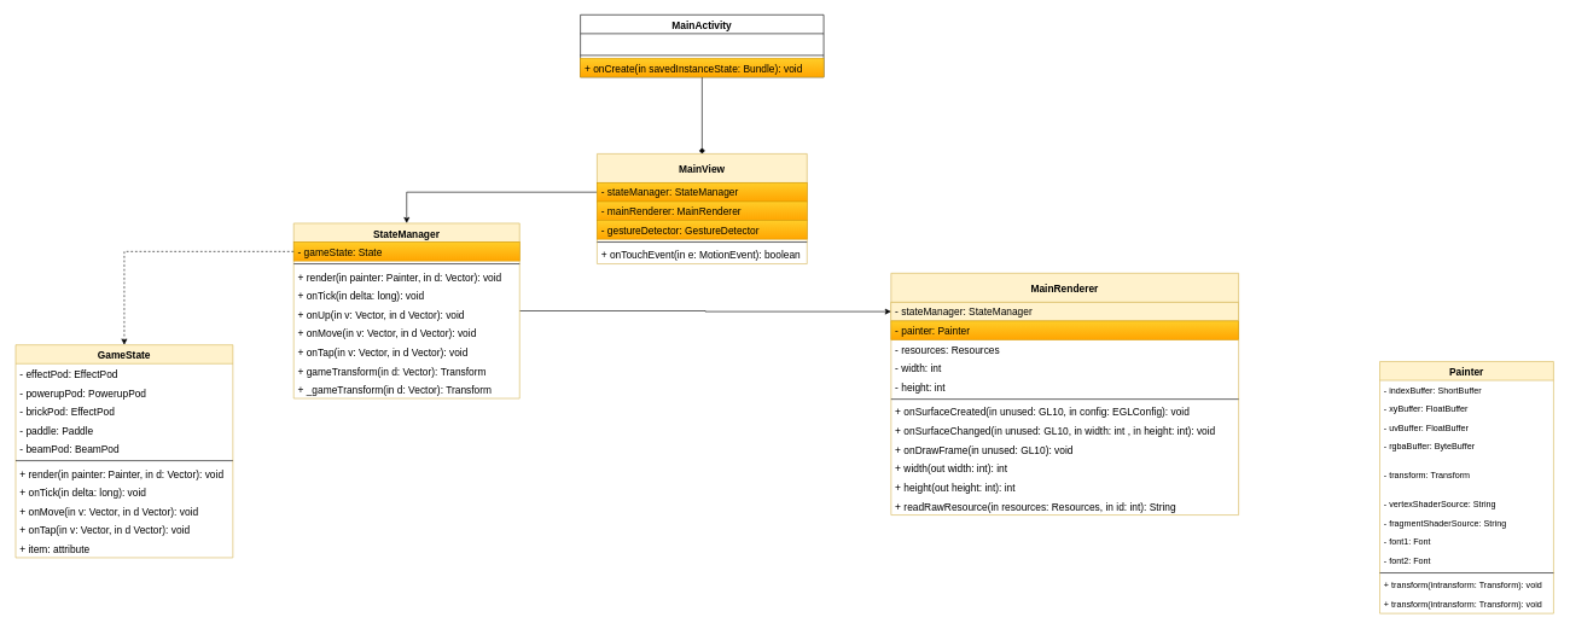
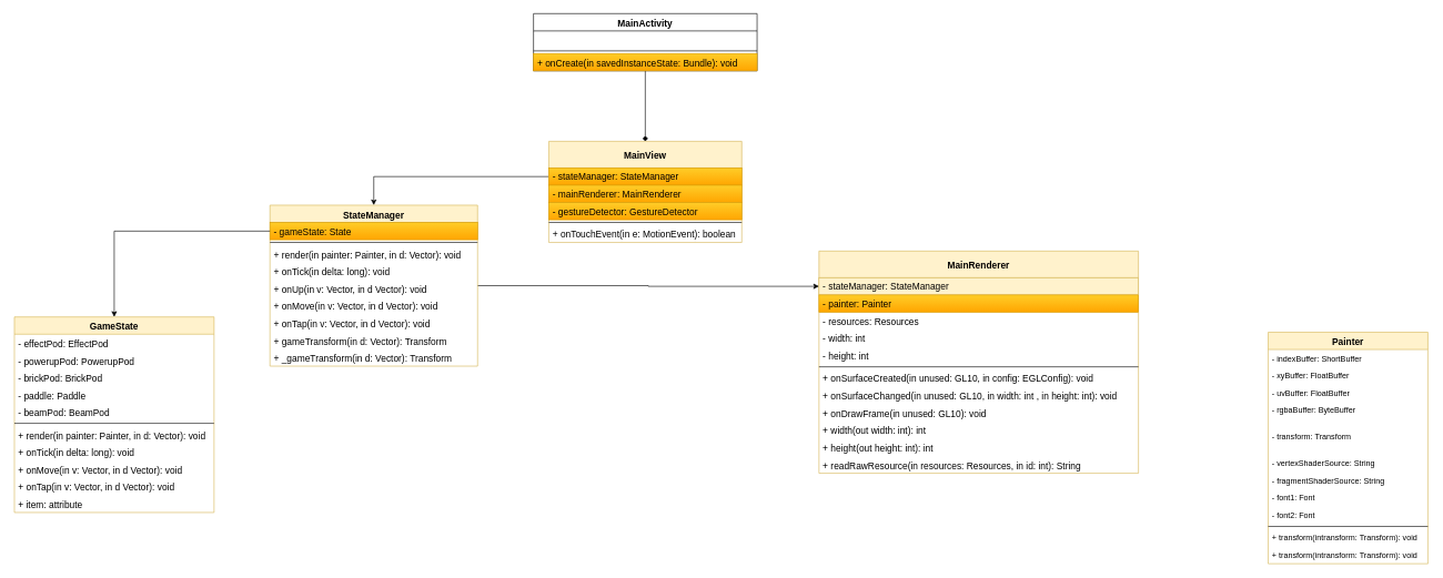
  <mxCell id="0" />
  <mxCell id="1" parent="0" />
  <mxCell id="2" style="edgeStyle=orthogonalEdgeStyle;rounded=0;orthogonalLoop=1;jettySize=auto;html=1;entryX=0.5;entryY=0;entryDx=0;entryDy=0;fontSize=14;fontColor=#000000;exitX=0;exitY=0.5;exitDx=0;exitDy=0;" edge="1" parent="1" source="4" target="29"><mxGeometry relative="1" as="geometry" /></mxCell>
  <mxCell id="3" value="MainView" style="swimlane;fontStyle=1;align=center;verticalAlign=middle;childLayout=stackLayout;horizontal=1;startSize=40;horizontalStack=0;resizeParent=1;resizeLast=0;collapsible=1;marginBottom=0;shadow=0;strokeWidth=1;fontSize=14;fillColor=#fff2cc;strokeColor=#d6b656;" parent="1" vertex="1"><mxGeometry x="823" y="212" width="290" height="152" as="geometry"><mxRectangle x="280" y="120" width="160" height="26" as="alternateBounds" /></mxGeometry></mxCell>
  <mxCell id="4" value="- stateManager: StateManager" style="text;align=left;verticalAlign=middle;spacingLeft=4;spacingRight=4;overflow=hidden;rotatable=0;points=[[0,0.5],[1,0.5]];portConstraint=eastwest;fontSize=14;fillColor=#ffcd28;strokeColor=#d79b00;gradientColor=#ffa500;" parent="3" vertex="1"><mxGeometry y="40" width="290" height="26" as="geometry" /></mxCell>
  <mxCell id="5" value="- mainRenderer: MainRenderer" style="text;align=left;verticalAlign=middle;spacingLeft=4;spacingRight=4;overflow=hidden;rotatable=0;points=[[0,0.5],[1,0.5]];portConstraint=eastwest;shadow=0;html=0;fontSize=14;strokeColor=#d79b00;fillColor=#ffcd28;gradientColor=#ffa500;" parent="3" vertex="1"><mxGeometry y="66" width="290" height="26" as="geometry" /></mxCell>
  <mxCell id="6" value="- gestureDetector: GestureDetector" style="text;align=left;verticalAlign=middle;spacingLeft=4;spacingRight=4;overflow=hidden;rotatable=0;points=[[0,0.5],[1,0.5]];portConstraint=eastwest;shadow=0;html=0;fontSize=14;strokeColor=#d79b00;fillColor=#ffcd28;gradientColor=#ffa500;" parent="3" vertex="1"><mxGeometry y="92" width="290" height="26" as="geometry" /></mxCell>
  <mxCell id="7" value="" style="line;html=1;strokeWidth=1;align=left;verticalAlign=middle;spacingTop=-1;spacingLeft=3;spacingRight=3;rotatable=0;labelPosition=right;points=[];portConstraint=eastwest;" parent="3" vertex="1"><mxGeometry y="118" width="290" height="8" as="geometry" /></mxCell>
  <mxCell id="8" value="+ onTouchEvent(in e: MotionEvent): boolean" style="text;align=left;verticalAlign=middle;spacingLeft=4;spacingRight=4;overflow=hidden;rotatable=0;points=[[0,0.5],[1,0.5]];portConstraint=eastwest;fontSize=14;" parent="3" vertex="1"><mxGeometry y="126" width="290" height="26" as="geometry" /></mxCell>
  <mxCell id="9" style="edgeStyle=orthogonalEdgeStyle;orthogonalLoop=1;jettySize=auto;html=1;exitX=1;exitY=0.5;exitDx=0;exitDy=0;" edge="1" parent="3" source="6" target="6"><mxGeometry relative="1" as="geometry" /></mxCell>
  <mxCell id="10" value="MainRenderer" style="swimlane;fontStyle=1;align=center;verticalAlign=middle;childLayout=stackLayout;horizontal=1;startSize=40;horizontalStack=0;resizeParent=1;resizeParentMax=0;resizeLast=0;collapsible=1;marginBottom=0;fontSize=14;shadow=0;glass=0;swimlaneLine=1;swimlaneFillColor=none;fillColor=#fff2cc;strokeColor=#d6b656;" vertex="1" parent="1"><mxGeometry x="1229" y="377" width="480" height="334" as="geometry" /></mxCell>
  <mxCell id="11" value="- stateManager: StateManager" style="text;strokeColor=#d6b656;fillColor=#fff2cc;align=left;verticalAlign=middle;spacingLeft=4;spacingRight=4;overflow=hidden;rotatable=0;points=[[0,0.5],[1,0.5]];portConstraint=eastwest;shadow=0;glass=0;fontSize=14;" vertex="1" parent="10"><mxGeometry y="40" width="480" height="26" as="geometry" /></mxCell>
  <mxCell id="12" value="- painter: Painter" style="text;strokeColor=#d79b00;fillColor=#ffcd28;align=left;verticalAlign=middle;spacingLeft=4;spacingRight=4;overflow=hidden;rotatable=0;points=[[0,0.5],[1,0.5]];portConstraint=eastwest;shadow=0;glass=0;fontSize=14;gradientColor=#ffa500;" vertex="1" parent="10"><mxGeometry y="66" width="480" height="26" as="geometry" /></mxCell>
  <mxCell id="13" value="- resources: Resources" style="text;strokeColor=none;fillColor=none;align=left;verticalAlign=middle;spacingLeft=4;spacingRight=4;overflow=hidden;rotatable=0;points=[[0,0.5],[1,0.5]];portConstraint=eastwest;shadow=0;glass=0;fontSize=14;" vertex="1" parent="10"><mxGeometry y="92" width="480" height="26" as="geometry" /></mxCell>
  <mxCell id="14" value="- width: int" style="text;strokeColor=none;fillColor=none;align=left;verticalAlign=middle;spacingLeft=4;spacingRight=4;overflow=hidden;rotatable=0;points=[[0,0.5],[1,0.5]];portConstraint=eastwest;shadow=0;glass=0;fontSize=14;" vertex="1" parent="10"><mxGeometry y="118" width="480" height="26" as="geometry" /></mxCell>
  <mxCell id="15" value="- height: int" style="text;strokeColor=none;fillColor=none;align=left;verticalAlign=middle;spacingLeft=4;spacingRight=4;overflow=hidden;rotatable=0;points=[[0,0.5],[1,0.5]];portConstraint=eastwest;shadow=0;glass=0;fontSize=14;" vertex="1" parent="10"><mxGeometry y="144" width="480" height="26" as="geometry" /></mxCell>
  <mxCell id="16" value="" style="line;strokeWidth=1;fillColor=none;align=left;verticalAlign=middle;spacingTop=-1;spacingLeft=3;spacingRight=3;rotatable=0;labelPosition=right;points=[];portConstraint=eastwest;" vertex="1" parent="10"><mxGeometry y="170" width="480" height="8" as="geometry" /></mxCell>
  <mxCell id="17" value="+ onSurfaceCreated(in unused: GL10, in config: EGLConfig): void" style="text;strokeColor=none;fillColor=none;align=left;verticalAlign=middle;spacingLeft=4;spacingRight=4;overflow=hidden;rotatable=0;points=[[0,0.5],[1,0.5]];portConstraint=eastwest;fontSize=14;" vertex="1" parent="10"><mxGeometry y="178" width="480" height="26" as="geometry" /></mxCell>
  <mxCell id="18" value="+ onSurfaceChanged(in unused: GL10, in width: int , in height: int): void" style="text;strokeColor=none;fillColor=none;align=left;verticalAlign=top;spacingLeft=4;spacingRight=4;overflow=hidden;rotatable=0;points=[[0,0.5],[1,0.5]];portConstraint=eastwest;shadow=0;glass=0;fontSize=14;fontStyle=0;" vertex="1" parent="10"><mxGeometry y="204" width="480" height="26" as="geometry" /></mxCell>
  <mxCell id="19" value="+ onDrawFrame(in unused: GL10): void" style="text;strokeColor=none;fillColor=none;align=left;verticalAlign=top;spacingLeft=4;spacingRight=4;overflow=hidden;rotatable=0;points=[[0,0.5],[1,0.5]];portConstraint=eastwest;shadow=0;glass=0;fontSize=14;fontColor=#000000;" vertex="1" parent="10"><mxGeometry y="230" width="480" height="26" as="geometry" /></mxCell>
  <mxCell id="20" value="+ width(out width: int): int" style="text;strokeColor=none;fillColor=none;align=left;verticalAlign=top;spacingLeft=4;spacingRight=4;overflow=hidden;rotatable=0;points=[[0,0.5],[1,0.5]];portConstraint=eastwest;shadow=0;glass=0;fontSize=14;fontColor=#000000;" vertex="1" parent="10"><mxGeometry y="256" width="480" height="26" as="geometry" /></mxCell>
  <mxCell id="21" value="+ height(out height: int): int" style="text;strokeColor=none;fillColor=none;align=left;verticalAlign=top;spacingLeft=4;spacingRight=4;overflow=hidden;rotatable=0;points=[[0,0.5],[1,0.5]];portConstraint=eastwest;shadow=0;glass=0;fontSize=14;fontColor=#000000;" vertex="1" parent="10"><mxGeometry y="282" width="480" height="26" as="geometry" /></mxCell>
  <mxCell id="22" value="+ readRawResource(in resources: Resources, in id: int): String" style="text;strokeColor=none;fillColor=none;align=left;verticalAlign=top;spacingLeft=4;spacingRight=4;overflow=hidden;rotatable=0;points=[[0,0.5],[1,0.5]];portConstraint=eastwest;shadow=0;glass=0;fontSize=14;fontColor=#000000;" vertex="1" parent="10"><mxGeometry y="308" width="480" height="26" as="geometry" /></mxCell>
  <mxCell id="23" style="edgeStyle=orthogonalEdgeStyle;rounded=0;orthogonalLoop=1;jettySize=auto;html=1;entryX=0.5;entryY=0;entryDx=0;entryDy=0;fontSize=14;fontColor=#000000;endArrow=diamond;" edge="1" parent="1" source="24" target="3"><mxGeometry relative="1" as="geometry" /></mxCell>
  <mxCell id="24" value="MainActivity" style="swimlane;fontStyle=1;align=center;verticalAlign=top;childLayout=stackLayout;horizontal=1;startSize=26;horizontalStack=0;resizeParent=1;resizeParentMax=0;resizeLast=0;collapsible=1;marginBottom=0;shadow=0;glass=0;fontSize=14;fontColor=#000000;fillColor=#ffffff;gradientColor=none;" vertex="1" parent="1"><mxGeometry x="800" y="20" width="336" height="86" as="geometry" /></mxCell>
  <mxCell id="25" value=" " style="text;strokeColor=none;fillColor=none;align=left;verticalAlign=top;spacingLeft=4;spacingRight=4;overflow=hidden;rotatable=0;points=[[0,0.5],[1,0.5]];portConstraint=eastwest;shadow=0;glass=0;fontSize=14;fontColor=#000000;" vertex="1" parent="24"><mxGeometry y="26" width="336" height="26" as="geometry" /></mxCell>
  <mxCell id="26" value="" style="line;strokeWidth=1;fillColor=none;align=left;verticalAlign=middle;spacingTop=-1;spacingLeft=3;spacingRight=3;rotatable=0;labelPosition=right;points=[];portConstraint=eastwest;" vertex="1" parent="24"><mxGeometry y="52" width="336" height="8" as="geometry" /></mxCell>
  <mxCell id="27" value="+ onCreate(in savedInstanceState: Bundle): void" style="text;strokeColor=#d79b00;fillColor=#ffcd28;align=left;verticalAlign=top;spacingLeft=4;spacingRight=4;overflow=hidden;rotatable=0;points=[[0,0.5],[1,0.5]];portConstraint=eastwest;fontSize=14;gradientColor=#ffa500;" vertex="1" parent="24"><mxGeometry y="60" width="336" height="26" as="geometry" /></mxCell>
  <mxCell id="28" style="edgeStyle=orthogonalEdgeStyle;rounded=0;orthogonalLoop=1;jettySize=auto;html=1;entryX=0;entryY=0.5;entryDx=0;entryDy=0;fontSize=14;fontColor=#000000;" edge="1" parent="1" source="29" target="11"><mxGeometry relative="1" as="geometry" /></mxCell>
  <mxCell id="29" value="StateManager" style="swimlane;fontStyle=1;align=center;verticalAlign=top;childLayout=stackLayout;horizontal=1;startSize=26;horizontalStack=0;resizeParent=1;resizeParentMax=0;resizeLast=0;collapsible=1;marginBottom=0;shadow=0;glass=0;fontSize=14;fillColor=#fff2cc;strokeColor=#d6b656;" vertex="1" parent="1"><mxGeometry x="404" y="308" width="312" height="242" as="geometry" /></mxCell>
  <mxCell id="30" value="- gameState: State" style="text;strokeColor=#d79b00;fillColor=#ffcd28;align=left;verticalAlign=top;spacingLeft=4;spacingRight=4;overflow=hidden;rotatable=0;points=[[0,0.5],[1,0.5]];portConstraint=eastwest;fontSize=14;gradientColor=#ffa500;" vertex="1" parent="29"><mxGeometry y="26" width="312" height="26" as="geometry" /></mxCell>
  <mxCell id="31" value="" style="line;strokeWidth=1;fillColor=none;align=left;verticalAlign=middle;spacingTop=-1;spacingLeft=3;spacingRight=3;rotatable=0;labelPosition=right;points=[];portConstraint=eastwest;" vertex="1" parent="29"><mxGeometry y="52" width="312" height="8" as="geometry" /></mxCell>
  <mxCell id="32" value="+ render(in painter: Painter, in d: Vector): void" style="text;strokeColor=none;fillColor=none;align=left;verticalAlign=top;spacingLeft=4;spacingRight=4;overflow=hidden;rotatable=0;points=[[0,0.5],[1,0.5]];portConstraint=eastwest;fontSize=14;" vertex="1" parent="29"><mxGeometry y="60" width="312" height="26" as="geometry" /></mxCell>
  <mxCell id="33" value="+ onTick(in delta: long): void" style="text;strokeColor=none;fillColor=none;align=left;verticalAlign=top;spacingLeft=4;spacingRight=4;overflow=hidden;rotatable=0;points=[[0,0.5],[1,0.5]];portConstraint=eastwest;shadow=0;glass=0;fontSize=14;fontColor=#000000;" vertex="1" parent="29"><mxGeometry y="86" width="312" height="26" as="geometry" /></mxCell>
  <mxCell id="34" value="+ onUp(in v: Vector, in d Vector): void" style="text;strokeColor=none;fillColor=none;align=left;verticalAlign=top;spacingLeft=4;spacingRight=4;overflow=hidden;rotatable=0;points=[[0,0.5],[1,0.5]];portConstraint=eastwest;shadow=0;glass=0;fontSize=14;fontColor=#000000;" vertex="1" parent="29"><mxGeometry y="112" width="312" height="26" as="geometry" /></mxCell>
  <mxCell id="35" value="+ onMove(in v: Vector, in d Vector): void" style="text;strokeColor=none;fillColor=none;align=left;verticalAlign=top;spacingLeft=4;spacingRight=4;overflow=hidden;rotatable=0;points=[[0,0.5],[1,0.5]];portConstraint=eastwest;shadow=0;glass=0;fontSize=14;fontColor=#000000;" vertex="1" parent="29"><mxGeometry y="138" width="312" height="26" as="geometry" /></mxCell>
  <mxCell id="36" value="+ onTap(in v: Vector, in d Vector): void" style="text;strokeColor=none;fillColor=none;align=left;verticalAlign=top;spacingLeft=4;spacingRight=4;overflow=hidden;rotatable=0;points=[[0,0.5],[1,0.5]];portConstraint=eastwest;shadow=0;glass=0;fontSize=14;fontColor=#000000;" vertex="1" parent="29"><mxGeometry y="164" width="312" height="26" as="geometry" /></mxCell>
  <mxCell id="37" value="+ gameTransform(in d: Vector): Transform" style="text;strokeColor=none;fillColor=none;align=left;verticalAlign=top;spacingLeft=4;spacingRight=4;overflow=hidden;rotatable=0;points=[[0,0.5],[1,0.5]];portConstraint=eastwest;shadow=0;glass=0;fontSize=14;fontColor=#000000;" vertex="1" parent="29"><mxGeometry y="190" width="312" height="26" as="geometry" /></mxCell>
  <mxCell id="38" value="+ _gameTransform(in d: Vector): Transform" style="text;strokeColor=none;fillColor=none;align=left;verticalAlign=top;spacingLeft=4;spacingRight=4;overflow=hidden;rotatable=0;points=[[0,0.5],[1,0.5]];portConstraint=eastwest;shadow=0;glass=0;fontSize=14;fontColor=#000000;" vertex="1" parent="29"><mxGeometry y="216" width="312" height="26" as="geometry" /></mxCell>
  <mxCell id="39" value="GameState" style="swimlane;fontStyle=1;align=center;verticalAlign=top;childLayout=stackLayout;horizontal=1;startSize=26;horizontalStack=0;resizeParent=1;resizeParentMax=0;resizeLast=0;collapsible=1;marginBottom=0;shadow=0;glass=0;fontSize=14;fillColor=#fff2cc;strokeColor=#d6b656;" vertex="1" parent="1"><mxGeometry x="20" y="476" width="300" height="294" as="geometry" /></mxCell>
  <mxCell id="40" value="- effectPod: EffectPod" style="text;strokeColor=none;fillColor=none;align=left;verticalAlign=top;spacingLeft=4;spacingRight=4;overflow=hidden;rotatable=0;points=[[0,0.5],[1,0.5]];portConstraint=eastwest;fontSize=14;" vertex="1" parent="39"><mxGeometry y="26" width="300" height="26" as="geometry" /></mxCell>
  <mxCell id="41" value="- powerupPod: PowerupPod" style="text;strokeColor=none;fillColor=none;align=left;verticalAlign=top;spacingLeft=4;spacingRight=4;overflow=hidden;rotatable=0;points=[[0,0.5],[1,0.5]];portConstraint=eastwest;fontSize=14;" vertex="1" parent="39"><mxGeometry y="52" width="300" height="26" as="geometry" /></mxCell>
- <mxCell id="42" value="- brickPod: EffectPod" style="text;strokeColor=none;fillColor=none;align=left;verticalAlign=top;spacingLeft=4;spacingRight=4;overflow=hidden;rotatable=0;points=[[0,0.5],[1,0.5]];portConstraint=eastwest;shadow=0;glass=0;fontSize=14;fontColor=#000000;" vertex="1" parent="39"><mxGeometry y="78" width="300" height="26" as="geometry" /></mxCell>
+ <mxCell id="42" value="- brickPod: BrickPod" style="text;strokeColor=none;fillColor=none;align=left;verticalAlign=top;spacingLeft=4;spacingRight=4;overflow=hidden;rotatable=0;points=[[0,0.5],[1,0.5]];portConstraint=eastwest;shadow=0;glass=0;fontSize=14;fontColor=#000000;" vertex="1" parent="39"><mxGeometry y="78" width="300" height="26" as="geometry" /></mxCell>
  <mxCell id="43" value="- paddle: Paddle" style="text;strokeColor=none;fillColor=none;align=left;verticalAlign=top;spacingLeft=4;spacingRight=4;overflow=hidden;rotatable=0;points=[[0,0.5],[1,0.5]];portConstraint=eastwest;shadow=0;glass=0;fontSize=14;fontColor=#000000;" vertex="1" parent="39"><mxGeometry y="104" width="300" height="26" as="geometry" /></mxCell>
  <mxCell id="44" value="- beamPod: BeamPod" style="text;strokeColor=none;fillColor=none;align=left;verticalAlign=top;spacingLeft=4;spacingRight=4;overflow=hidden;rotatable=0;points=[[0,0.5],[1,0.5]];portConstraint=eastwest;fontSize=14;" vertex="1" parent="39"><mxGeometry y="130" width="300" height="26" as="geometry" /></mxCell>
  <mxCell id="45" value="" style="line;strokeWidth=1;fillColor=none;align=left;verticalAlign=middle;spacingTop=-1;spacingLeft=3;spacingRight=3;rotatable=0;labelPosition=right;points=[];portConstraint=eastwest;" vertex="1" parent="39"><mxGeometry y="156" width="300" height="8" as="geometry" /></mxCell>
  <mxCell id="46" value="+ render(in painter: Painter, in d: Vector): void" style="text;strokeColor=none;fillColor=none;align=left;verticalAlign=top;spacingLeft=4;spacingRight=4;overflow=hidden;rotatable=0;points=[[0,0.5],[1,0.5]];portConstraint=eastwest;fontSize=14;" vertex="1" parent="39"><mxGeometry y="164" width="300" height="26" as="geometry" /></mxCell>
  <mxCell id="47" value="+ onTick(in delta: long): void" style="text;strokeColor=none;fillColor=none;align=left;verticalAlign=top;spacingLeft=4;spacingRight=4;overflow=hidden;rotatable=0;points=[[0,0.5],[1,0.5]];portConstraint=eastwest;shadow=0;glass=0;fontSize=14;fontColor=#000000;" vertex="1" parent="39"><mxGeometry y="190" width="300" height="26" as="geometry" /></mxCell>
  <mxCell id="48" value="+ onMove(in v: Vector, in d Vector): void" style="text;strokeColor=none;fillColor=none;align=left;verticalAlign=top;spacingLeft=4;spacingRight=4;overflow=hidden;rotatable=0;points=[[0,0.5],[1,0.5]];portConstraint=eastwest;shadow=0;glass=0;fontSize=14;fontColor=#000000;" vertex="1" parent="39"><mxGeometry y="216" width="300" height="26" as="geometry" /></mxCell>
  <mxCell id="49" value="+ onTap(in v: Vector, in d Vector): void" style="text;strokeColor=none;fillColor=none;align=left;verticalAlign=top;spacingLeft=4;spacingRight=4;overflow=hidden;rotatable=0;points=[[0,0.5],[1,0.5]];portConstraint=eastwest;shadow=0;glass=0;fontSize=14;fontColor=#000000;" vertex="1" parent="39"><mxGeometry y="242" width="300" height="26" as="geometry" /></mxCell>
  <mxCell id="50" value="+ item: attribute" style="text;strokeColor=none;fillColor=none;align=left;verticalAlign=top;spacingLeft=4;spacingRight=4;overflow=hidden;rotatable=0;points=[[0,0.5],[1,0.5]];portConstraint=eastwest;shadow=0;glass=0;fontSize=14;fontColor=#000000;" vertex="1" parent="39"><mxGeometry y="268" width="300" height="26" as="geometry" /></mxCell>
- <mxCell id="51" style="edgeStyle=orthogonalEdgeStyle;rounded=0;orthogonalLoop=1;jettySize=auto;html=1;entryX=0.5;entryY=0;entryDx=0;entryDy=0;fontSize=14;fontColor=#000000;dashed=1;" edge="1" parent="1" source="30" target="39"><mxGeometry relative="1" as="geometry" /></mxCell>
+ <mxCell id="51" style="edgeStyle=orthogonalEdgeStyle;rounded=0;orthogonalLoop=1;jettySize=auto;html=1;entryX=0.5;entryY=0;entryDx=0;entryDy=0;fontSize=14;fontColor=#000000;" edge="1" parent="1" source="30" target="39"><mxGeometry relative="1" as="geometry" /></mxCell>
  <mxCell id="52" value="Painter" style="swimlane;fontStyle=1;align=center;verticalAlign=top;childLayout=stackLayout;horizontal=1;startSize=26;horizontalStack=0;resizeParent=1;resizeParentMax=0;resizeLast=0;collapsible=1;marginBottom=0;shadow=0;glass=0;fontSize=14;fillColor=#fff2cc;strokeColor=#d6b656;" vertex="1" parent="1"><mxGeometry x="1904" y="499" width="240" height="348" as="geometry" /></mxCell>
  <mxCell id="53" value="- indexBuffer: ShortBuffer" style="text;strokeColor=none;fillColor=none;align=left;verticalAlign=top;spacingLeft=4;spacingRight=4;overflow=hidden;rotatable=0;points=[[0,0.5],[1,0.5]];portConstraint=eastwest;" vertex="1" parent="52"><mxGeometry y="26" width="240" height="26" as="geometry" /></mxCell>
  <mxCell id="54" value="- xyBuffer: FloatBuffer" style="text;strokeColor=none;fillColor=none;align=left;verticalAlign=top;spacingLeft=4;spacingRight=4;overflow=hidden;rotatable=0;points=[[0,0.5],[1,0.5]];portConstraint=eastwest;" vertex="1" parent="52"><mxGeometry y="52" width="240" height="26" as="geometry" /></mxCell>
  <mxCell id="55" value="- uvBuffer: FloatBuffer" style="text;strokeColor=none;fillColor=none;align=left;verticalAlign=top;spacingLeft=4;spacingRight=4;overflow=hidden;rotatable=0;points=[[0,0.5],[1,0.5]];portConstraint=eastwest;" vertex="1" parent="52"><mxGeometry y="78" width="240" height="26" as="geometry" /></mxCell>
  <mxCell id="56" value="- rgbaBuffer: ByteBuffer" style="text;strokeColor=none;fillColor=none;align=left;verticalAlign=top;spacingLeft=4;spacingRight=4;overflow=hidden;rotatable=0;points=[[0,0.5],[1,0.5]];portConstraint=eastwest;" vertex="1" parent="52"><mxGeometry y="104" width="240" height="26" as="geometry" /></mxCell>
  <mxCell id="57" value="" style="text;strokeColor=none;fillColor=none;align=left;verticalAlign=middle;spacingTop=-1;spacingLeft=4;spacingRight=4;rotatable=0;labelPosition=right;points=[];portConstraint=eastwest;shadow=0;glass=0;fontSize=14;fontColor=#000000;" vertex="1" parent="52"><mxGeometry y="130" width="240" height="14" as="geometry" /></mxCell>
  <mxCell id="58" value="- transform: Transform" style="text;strokeColor=none;fillColor=none;align=left;verticalAlign=top;spacingLeft=4;spacingRight=4;overflow=hidden;rotatable=0;points=[[0,0.5],[1,0.5]];portConstraint=eastwest;" vertex="1" parent="52"><mxGeometry y="144" width="240" height="26" as="geometry" /></mxCell>
  <mxCell id="59" value="" style="text;strokeColor=none;fillColor=none;align=left;verticalAlign=middle;spacingTop=-1;spacingLeft=4;spacingRight=4;rotatable=0;labelPosition=right;points=[];portConstraint=eastwest;shadow=0;glass=0;fontSize=14;fontColor=#000000;" vertex="1" parent="52"><mxGeometry y="170" width="240" height="14" as="geometry" /></mxCell>
  <mxCell id="60" value="- vertexShaderSource: String" style="text;strokeColor=none;fillColor=none;align=left;verticalAlign=top;spacingLeft=4;spacingRight=4;overflow=hidden;rotatable=0;points=[[0,0.5],[1,0.5]];portConstraint=eastwest;" vertex="1" parent="52"><mxGeometry y="184" width="240" height="26" as="geometry" /></mxCell>
  <mxCell id="61" value="- fragmentShaderSource: String" style="text;strokeColor=none;fillColor=none;align=left;verticalAlign=top;spacingLeft=4;spacingRight=4;overflow=hidden;rotatable=0;points=[[0,0.5],[1,0.5]];portConstraint=eastwest;" vertex="1" parent="52"><mxGeometry y="210" width="240" height="26" as="geometry" /></mxCell>
  <mxCell id="62" value="- font1: Font" style="text;strokeColor=none;fillColor=none;align=left;verticalAlign=top;spacingLeft=4;spacingRight=4;overflow=hidden;rotatable=0;points=[[0,0.5],[1,0.5]];portConstraint=eastwest;" vertex="1" parent="52"><mxGeometry y="236" width="240" height="26" as="geometry" /></mxCell>
  <mxCell id="63" value="- font2: Font" style="text;strokeColor=none;fillColor=none;align=left;verticalAlign=top;spacingLeft=4;spacingRight=4;overflow=hidden;rotatable=0;points=[[0,0.5],[1,0.5]];portConstraint=eastwest;" vertex="1" parent="52"><mxGeometry y="262" width="240" height="26" as="geometry" /></mxCell>
  <mxCell id="64" value="" style="line;strokeWidth=1;fillColor=none;align=left;verticalAlign=middle;spacingTop=-1;spacingLeft=3;spacingRight=3;rotatable=0;labelPosition=right;points=[];portConstraint=eastwest;" vertex="1" parent="52"><mxGeometry y="288" width="240" height="8" as="geometry" /></mxCell>
  <mxCell id="65" value="+ transform(intransform: Transform): void" style="text;strokeColor=none;fillColor=none;align=left;verticalAlign=top;spacingLeft=4;spacingRight=4;overflow=hidden;rotatable=0;points=[[0,0.5],[1,0.5]];portConstraint=eastwest;" vertex="1" parent="52"><mxGeometry y="296" width="240" height="26" as="geometry" /></mxCell>
  <mxCell id="66" value="+ transform(intransform: Transform): void" style="text;strokeColor=none;fillColor=none;align=left;verticalAlign=top;spacingLeft=4;spacingRight=4;overflow=hidden;rotatable=0;points=[[0,0.5],[1,0.5]];portConstraint=eastwest;" vertex="1" parent="52"><mxGeometry y="322" width="240" height="26" as="geometry" /></mxCell>
